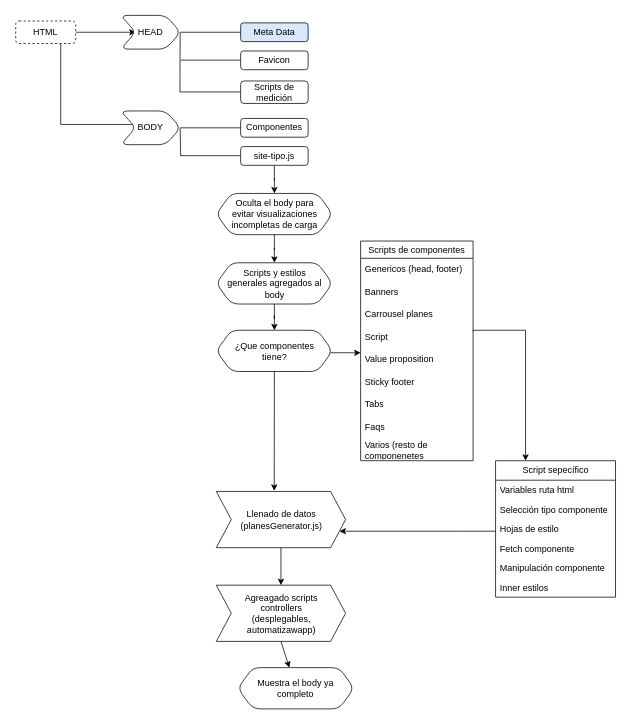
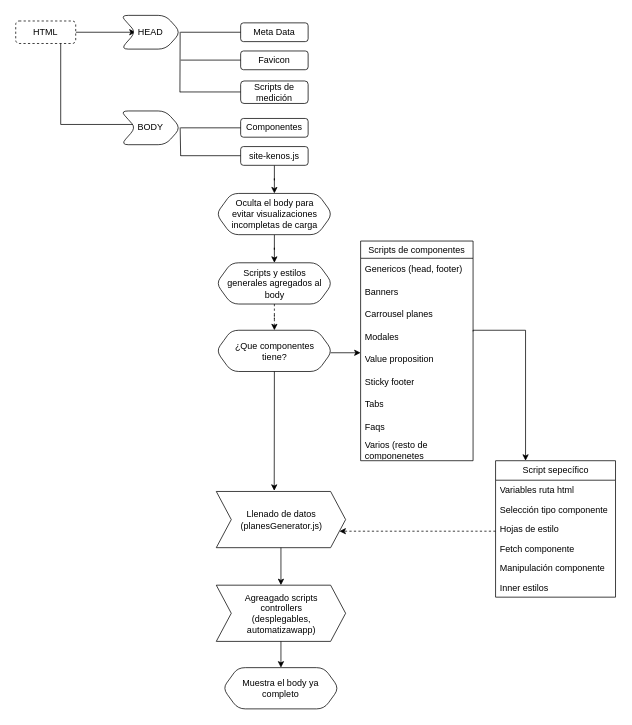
  <mxCell id="0" />
  <mxCell id="1" parent="0" />
  <mxCell id="2" value="" style="edgeStyle=orthogonalEdgeStyle;rounded=0;orthogonalLoop=1;jettySize=auto;html=1;entryX=0;entryY=0.5;entryDx=0;entryDy=0;" edge="1" parent="1" source="3" target="4"><mxGeometry relative="1" as="geometry"><Array as="points" /></mxGeometry></mxCell>
  <mxCell id="3" value="HTML" style="rounded=1;whiteSpace=wrap;html=1;fontSize=12;glass=0;strokeWidth=1;shadow=0;dashed=1;" parent="1" vertex="1"><mxGeometry x="20" y="27.5" width="80" height="30" as="geometry" /></mxCell>
  <mxCell id="4" value="HEAD" style="shape=step;perimeter=stepPerimeter;whiteSpace=wrap;html=1;fixedSize=1;rounded=1;glass=0;strokeWidth=1;shadow=0;" vertex="1" parent="1"><mxGeometry x="160" y="20" width="80" height="45" as="geometry" /></mxCell>
  <mxCell id="5" value="" style="edgeStyle=orthogonalEdgeStyle;rounded=0;orthogonalLoop=1;jettySize=auto;html=1;entryX=0;entryY=0.75;entryDx=0;entryDy=0;exitX=0.75;exitY=1;exitDx=0;exitDy=0;" edge="1" parent="1" source="3"><mxGeometry relative="1" as="geometry"><mxPoint x="80" y="67.5" as="sourcePoint" /><mxPoint x="183.333" y="167.5" as="targetPoint" /><Array as="points"><mxPoint x="80" y="165.5" /><mxPoint x="183" y="165.5" /></Array></mxGeometry></mxCell>
  <mxCell id="6" value="BODY" style="shape=step;perimeter=stepPerimeter;whiteSpace=wrap;html=1;fixedSize=1;rounded=1;glass=0;strokeWidth=1;shadow=0;" vertex="1" parent="1"><mxGeometry x="160" y="147.5" width="80" height="45" as="geometry" /></mxCell>
  <mxCell id="7" value="" style="endArrow=none;html=1;rounded=0;exitX=1;exitY=0.5;exitDx=0;exitDy=0;" edge="1" parent="1" source="4"><mxGeometry width="50" height="50" relative="1" as="geometry"><mxPoint x="330" y="157.5" as="sourcePoint" /><mxPoint x="330" y="42.5" as="targetPoint" /></mxGeometry></mxCell>
- <mxCell id="8" value="Meta Data" style="rounded=1;whiteSpace=wrap;html=1;fillColor=#dae8fc;" vertex="1" parent="1"><mxGeometry x="320" y="30" width="90" height="25" as="geometry" /></mxCell>
+ <mxCell id="8" value="Meta Data" style="rounded=1;whiteSpace=wrap;html=1;" vertex="1" parent="1"><mxGeometry x="320" y="30" width="90" height="25" as="geometry" /></mxCell>
  <mxCell id="9" value="" style="endArrow=none;html=1;rounded=0;exitX=1;exitY=0.5;exitDx=0;exitDy=0;" edge="1" parent="1"><mxGeometry width="50" height="50" relative="1" as="geometry"><mxPoint x="240" y="79.66" as="sourcePoint" /><mxPoint x="330" y="79.66" as="targetPoint" /></mxGeometry></mxCell>
  <mxCell id="10" value="Favicon" style="rounded=1;whiteSpace=wrap;html=1;" vertex="1" parent="1"><mxGeometry x="320" y="67.5" width="90" height="25" as="geometry" /></mxCell>
  <mxCell id="11" value="" style="endArrow=none;html=1;rounded=0;exitX=1;exitY=0.5;exitDx=0;exitDy=0;" edge="1" parent="1"><mxGeometry width="50" height="50" relative="1" as="geometry"><mxPoint x="239" y="122.16" as="sourcePoint" /><mxPoint x="329" y="122.16" as="targetPoint" /></mxGeometry></mxCell>
  <mxCell id="12" value="Scripts de medición" style="rounded=1;whiteSpace=wrap;html=1;" vertex="1" parent="1"><mxGeometry x="320" y="107.5" width="90" height="30" as="geometry" /></mxCell>
  <mxCell id="13" value="" style="endArrow=none;html=1;rounded=0;exitX=1;exitY=0.611;exitDx=0;exitDy=0;exitPerimeter=0;" edge="1" parent="1"><mxGeometry width="50" height="50" relative="1" as="geometry"><mxPoint x="239.31" y="41.995" as="sourcePoint" /><mxPoint x="239" y="122.5" as="targetPoint" /></mxGeometry></mxCell>
  <mxCell id="14" value="" style="endArrow=none;html=1;rounded=0;exitX=1;exitY=0.5;exitDx=0;exitDy=0;" edge="1" parent="1"><mxGeometry width="50" height="50" relative="1" as="geometry"><mxPoint x="240" y="170" as="sourcePoint" /><mxPoint x="330" y="170" as="targetPoint" /></mxGeometry></mxCell>
  <mxCell id="15" value="Componentes" style="rounded=1;whiteSpace=wrap;html=1;" vertex="1" parent="1"><mxGeometry x="320" y="157.5" width="90" height="25" as="geometry" /></mxCell>
  <mxCell id="16" value="" style="endArrow=none;html=1;rounded=0;exitX=1;exitY=0.5;exitDx=0;exitDy=0;" edge="1" parent="1"><mxGeometry width="50" height="50" relative="1" as="geometry"><mxPoint x="240" y="207.16" as="sourcePoint" /><mxPoint x="330" y="207.16" as="targetPoint" /></mxGeometry></mxCell>
  <mxCell id="17" value="" style="edgeStyle=orthogonalEdgeStyle;rounded=0;orthogonalLoop=1;jettySize=auto;html=1;" edge="1" parent="1" source="18" target="21"><mxGeometry relative="1" as="geometry" /></mxCell>
- <mxCell id="18" value="site-tipo.js" style="rounded=1;whiteSpace=wrap;html=1;" vertex="1" parent="1"><mxGeometry x="320" y="195" width="90" height="25" as="geometry" /></mxCell>
+ <mxCell id="18" value="site-kenos.js" style="rounded=1;whiteSpace=wrap;html=1;" vertex="1" parent="1"><mxGeometry x="320" y="195" width="90" height="25" as="geometry" /></mxCell>
  <mxCell id="19" value="" style="endArrow=none;html=1;rounded=0;exitX=1;exitY=0.611;exitDx=0;exitDy=0;exitPerimeter=0;" edge="1" parent="1"><mxGeometry width="50" height="50" relative="1" as="geometry"><mxPoint x="239.31" y="169.495" as="sourcePoint" /><mxPoint x="240" y="207.5" as="targetPoint" /></mxGeometry></mxCell>
  <mxCell id="20" value="" style="edgeStyle=orthogonalEdgeStyle;rounded=0;orthogonalLoop=1;jettySize=auto;html=1;" edge="1" parent="1" source="21" target="23"><mxGeometry relative="1" as="geometry" /></mxCell>
  <mxCell id="21" value="Oculta el body para evitar visualizaciones incompletas de carga" style="shape=hexagon;perimeter=hexagonPerimeter2;whiteSpace=wrap;html=1;fixedSize=1;rounded=1;spacingRight=10;spacingLeft=10;" vertex="1" parent="1"><mxGeometry x="287.5" y="257.5" width="155" height="55" as="geometry" /></mxCell>
- <mxCell id="22" value="" style="edgeStyle=orthogonalEdgeStyle;rounded=0;orthogonalLoop=1;jettySize=auto;html=1;" edge="1" parent="1" source="23" target="24"><mxGeometry relative="1" as="geometry" /></mxCell>
+ <mxCell id="22" value="" style="edgeStyle=orthogonalEdgeStyle;rounded=0;orthogonalLoop=1;jettySize=auto;html=1;dashed=1;" edge="1" parent="1" source="23" target="24"><mxGeometry relative="1" as="geometry" /></mxCell>
  <mxCell id="23" value="Scripts y estilos generales agregados al body" style="shape=hexagon;perimeter=hexagonPerimeter2;whiteSpace=wrap;html=1;fixedSize=1;rounded=1;spacingRight=10;spacingLeft=10;" vertex="1" parent="1"><mxGeometry x="287.5" y="350" width="155" height="55" as="geometry" /></mxCell>
  <mxCell id="24" value="¿Que componentes tiene?" style="shape=hexagon;perimeter=hexagonPerimeter2;whiteSpace=wrap;html=1;fixedSize=1;rounded=1;spacingRight=10;spacingLeft=10;" vertex="1" parent="1"><mxGeometry x="287.5" y="440" width="155" height="55" as="geometry" /></mxCell>
  <mxCell id="25" value="" style="edgeStyle=orthogonalEdgeStyle;rounded=0;orthogonalLoop=1;jettySize=auto;html=1;entryX=0.25;entryY=0;entryDx=0;entryDy=0;" edge="1" parent="1" target="38"><mxGeometry relative="1" as="geometry"><mxPoint x="630" y="441.517" as="sourcePoint" /><mxPoint x="740" y="440" as="targetPoint" /><Array as="points"><mxPoint x="630" y="440" /><mxPoint x="700" y="440" /></Array></mxGeometry></mxCell>
  <mxCell id="26" value="Scripts de componentes" style="swimlane;fontStyle=0;childLayout=stackLayout;horizontal=1;startSize=23;horizontalStack=0;resizeParent=1;resizeParentMax=0;resizeLast=0;collapsible=1;marginBottom=0;whiteSpace=wrap;html=1;direction=east;" vertex="1" parent="1"><mxGeometry x="480" y="321" width="150" height="293" as="geometry" /></mxCell>
  <mxCell id="27" value="Genericos (head, footer)" style="text;strokeColor=none;fillColor=none;align=left;verticalAlign=middle;spacingLeft=4;spacingRight=4;overflow=hidden;points=[[0,0.5],[1,0.5]];portConstraint=eastwest;rotatable=0;whiteSpace=wrap;html=1;" vertex="1" parent="26"><mxGeometry y="23" width="150" height="30" as="geometry" /></mxCell>
  <mxCell id="28" value="Banners" style="text;strokeColor=none;fillColor=none;align=left;verticalAlign=middle;spacingLeft=4;spacingRight=4;overflow=hidden;points=[[0,0.5],[1,0.5]];portConstraint=eastwest;rotatable=0;whiteSpace=wrap;html=1;" vertex="1" parent="26"><mxGeometry y="53" width="150" height="30" as="geometry" /></mxCell>
  <mxCell id="29" value="Carrousel planes" style="text;strokeColor=none;fillColor=none;align=left;verticalAlign=middle;spacingLeft=4;spacingRight=4;overflow=hidden;points=[[0,0.5],[1,0.5]];portConstraint=eastwest;rotatable=0;whiteSpace=wrap;html=1;" vertex="1" parent="26"><mxGeometry y="83" width="150" height="30" as="geometry" /></mxCell>
- <mxCell id="30" value="Script" style="text;strokeColor=none;fillColor=none;align=left;verticalAlign=middle;spacingLeft=4;spacingRight=4;overflow=hidden;points=[[0,0.5],[1,0.5]];portConstraint=eastwest;rotatable=0;whiteSpace=wrap;html=1;" vertex="1" parent="26"><mxGeometry y="113" width="150" height="30" as="geometry" /></mxCell>
+ <mxCell id="30" value="Modales" style="text;strokeColor=none;fillColor=none;align=left;verticalAlign=middle;spacingLeft=4;spacingRight=4;overflow=hidden;points=[[0,0.5],[1,0.5]];portConstraint=eastwest;rotatable=0;whiteSpace=wrap;html=1;" vertex="1" parent="26"><mxGeometry y="113" width="150" height="30" as="geometry" /></mxCell>
  <mxCell id="31" value="Value proposition" style="text;strokeColor=none;fillColor=none;align=left;verticalAlign=middle;spacingLeft=4;spacingRight=4;overflow=hidden;points=[[0,0.5],[1,0.5]];portConstraint=eastwest;rotatable=0;whiteSpace=wrap;html=1;" vertex="1" parent="26"><mxGeometry y="143" width="150" height="30" as="geometry" /></mxCell>
  <mxCell id="32" value="Sticky footer" style="text;strokeColor=none;fillColor=none;align=left;verticalAlign=middle;spacingLeft=4;spacingRight=4;overflow=hidden;points=[[0,0.5],[1,0.5]];portConstraint=eastwest;rotatable=0;whiteSpace=wrap;html=1;" vertex="1" parent="26"><mxGeometry y="173" width="150" height="30" as="geometry" /></mxCell>
  <mxCell id="33" value="Tabs" style="text;strokeColor=none;fillColor=none;align=left;verticalAlign=middle;spacingLeft=4;spacingRight=4;overflow=hidden;points=[[0,0.5],[1,0.5]];portConstraint=eastwest;rotatable=0;whiteSpace=wrap;html=1;" vertex="1" parent="26"><mxGeometry y="203" width="150" height="30" as="geometry" /></mxCell>
  <mxCell id="34" value="Faqs" style="text;strokeColor=none;fillColor=none;align=left;verticalAlign=middle;spacingLeft=4;spacingRight=4;overflow=hidden;points=[[0,0.5],[1,0.5]];portConstraint=eastwest;rotatable=0;whiteSpace=wrap;html=1;" vertex="1" parent="26"><mxGeometry y="233" width="150" height="30" as="geometry" /></mxCell>
  <mxCell id="35" value="Varios (resto de componenetes" style="text;strokeColor=none;fillColor=none;align=left;verticalAlign=middle;spacingLeft=4;spacingRight=4;overflow=hidden;points=[[0,0.5],[1,0.5]];portConstraint=eastwest;rotatable=0;whiteSpace=wrap;html=1;" vertex="1" parent="26"><mxGeometry y="263" width="150" height="30" as="geometry" /></mxCell>
  <mxCell id="36" value="" style="endArrow=classic;html=1;rounded=0;entryX=0;entryY=0.2;entryDx=0;entryDy=0;entryPerimeter=0;" edge="1" parent="1" target="31"><mxGeometry width="50" height="50" relative="1" as="geometry"><mxPoint x="440" y="470" as="sourcePoint" /><mxPoint x="490" y="420" as="targetPoint" /></mxGeometry></mxCell>
- <mxCell id="37" value="" style="edgeStyle=orthogonalEdgeStyle;rounded=0;orthogonalLoop=1;jettySize=auto;html=1;" edge="1" parent="1" source="38" target="45"><mxGeometry relative="1" as="geometry"><Array as="points"><mxPoint x="610" y="708" /><mxPoint x="610" y="708" /></Array></mxGeometry></mxCell>
+ <mxCell id="37" value="" style="edgeStyle=orthogonalEdgeStyle;rounded=0;orthogonalLoop=1;jettySize=auto;html=1;dashed=1;" edge="1" parent="1" source="38" target="45"><mxGeometry relative="1" as="geometry"><Array as="points"><mxPoint x="610" y="708" /><mxPoint x="610" y="708" /></Array></mxGeometry></mxCell>
  <mxCell id="38" value="Script sepecífico" style="swimlane;fontStyle=0;childLayout=stackLayout;horizontal=1;startSize=26;fillColor=none;horizontalStack=0;resizeParent=1;resizeParentMax=0;resizeLast=0;collapsible=1;marginBottom=0;html=1;" vertex="1" parent="1"><mxGeometry x="660" y="614" width="160" height="182" as="geometry" /></mxCell>
  <mxCell id="39" value="Variables ruta html" style="text;strokeColor=none;fillColor=none;align=left;verticalAlign=top;spacingLeft=4;spacingRight=4;overflow=hidden;rotatable=0;points=[[0,0.5],[1,0.5]];portConstraint=eastwest;whiteSpace=wrap;html=1;" vertex="1" parent="38"><mxGeometry y="26" width="160" height="26" as="geometry" /></mxCell>
  <mxCell id="40" value="Selección tipo componente" style="text;strokeColor=none;fillColor=none;align=left;verticalAlign=top;spacingLeft=4;spacingRight=4;overflow=hidden;rotatable=0;points=[[0,0.5],[1,0.5]];portConstraint=eastwest;whiteSpace=wrap;html=1;" vertex="1" parent="38"><mxGeometry y="52" width="160" height="26" as="geometry" /></mxCell>
  <mxCell id="41" value="Hojas de estilo" style="text;strokeColor=none;fillColor=none;align=left;verticalAlign=top;spacingLeft=4;spacingRight=4;overflow=hidden;rotatable=0;points=[[0,0.5],[1,0.5]];portConstraint=eastwest;whiteSpace=wrap;html=1;" vertex="1" parent="38"><mxGeometry y="78" width="160" height="26" as="geometry" /></mxCell>
  <mxCell id="42" value="Fetch componente" style="text;strokeColor=none;fillColor=none;align=left;verticalAlign=top;spacingLeft=4;spacingRight=4;overflow=hidden;rotatable=0;points=[[0,0.5],[1,0.5]];portConstraint=eastwest;whiteSpace=wrap;html=1;" vertex="1" parent="38"><mxGeometry y="104" width="160" height="26" as="geometry" /></mxCell>
  <mxCell id="43" value="Manipulación componente" style="text;strokeColor=none;fillColor=none;align=left;verticalAlign=top;spacingLeft=4;spacingRight=4;overflow=hidden;rotatable=0;points=[[0,0.5],[1,0.5]];portConstraint=eastwest;whiteSpace=wrap;html=1;" vertex="1" parent="38"><mxGeometry y="130" width="160" height="26" as="geometry" /></mxCell>
  <mxCell id="44" value="Inner estilos" style="text;strokeColor=none;fillColor=none;align=left;verticalAlign=top;spacingLeft=4;spacingRight=4;overflow=hidden;rotatable=0;points=[[0,0.5],[1,0.5]];portConstraint=eastwest;whiteSpace=wrap;html=1;" vertex="1" parent="38"><mxGeometry y="156" width="160" height="26" as="geometry" /></mxCell>
  <mxCell id="45" value="Llenado de datos (planesGenerator.js)" style="shape=step;perimeter=stepPerimeter;whiteSpace=wrap;html=1;fixedSize=1;fillColor=none;fontStyle=0;startSize=26;spacingLeft=35;spacingRight=35;" vertex="1" parent="1"><mxGeometry x="287.5" y="655" width="172.5" height="75" as="geometry" /></mxCell>
  <mxCell id="46" value="" style="endArrow=classic;html=1;rounded=0;exitX=0.5;exitY=1;exitDx=0;exitDy=0;entryX=0.448;entryY=-0.012;entryDx=0;entryDy=0;entryPerimeter=0;" edge="1" parent="1" source="24" target="45"><mxGeometry width="50" height="50" relative="1" as="geometry"><mxPoint x="470" y="640" as="sourcePoint" /><mxPoint x="520" y="590" as="targetPoint" /></mxGeometry></mxCell>
  <mxCell id="47" value="Agreagado scripts controllers (desplegables, automatizawapp)" style="shape=step;perimeter=stepPerimeter;whiteSpace=wrap;html=1;fixedSize=1;fillColor=none;fontStyle=0;startSize=26;spacingLeft=35;spacingRight=35;" vertex="1" parent="1"><mxGeometry x="287.5" y="780" width="172.5" height="75" as="geometry" /></mxCell>
  <mxCell id="48" value="" style="endArrow=classic;html=1;rounded=0;exitX=0.5;exitY=1;exitDx=0;exitDy=0;entryX=0.5;entryY=0;entryDx=0;entryDy=0;" edge="1" parent="1" source="45" target="47"><mxGeometry width="50" height="50" relative="1" as="geometry"><mxPoint x="470" y="780" as="sourcePoint" /><mxPoint x="520" y="730" as="targetPoint" /></mxGeometry></mxCell>
- <mxCell id="49" value="Muestra el body ya completo" style="shape=hexagon;perimeter=hexagonPerimeter2;whiteSpace=wrap;html=1;fixedSize=1;rounded=1;spacingRight=10;spacingLeft=10;" vertex="1" parent="1"><mxGeometry x="316.25" y="890" width="155" height="55" as="geometry" /></mxCell>
+ <mxCell id="49" value="Muestra el body ya completo" style="shape=hexagon;perimeter=hexagonPerimeter2;whiteSpace=wrap;html=1;fixedSize=1;rounded=1;spacingRight=10;spacingLeft=10;" vertex="1" parent="1"><mxGeometry x="296.25" y="890" width="155" height="55" as="geometry" /></mxCell>
  <mxCell id="50" value="" style="endArrow=classic;html=1;rounded=0;exitX=0.5;exitY=1;exitDx=0;exitDy=0;" edge="1" parent="1" source="47" target="49"><mxGeometry width="50" height="50" relative="1" as="geometry"><mxPoint x="470" y="940" as="sourcePoint" /><mxPoint x="520" y="890" as="targetPoint" /></mxGeometry></mxCell>
